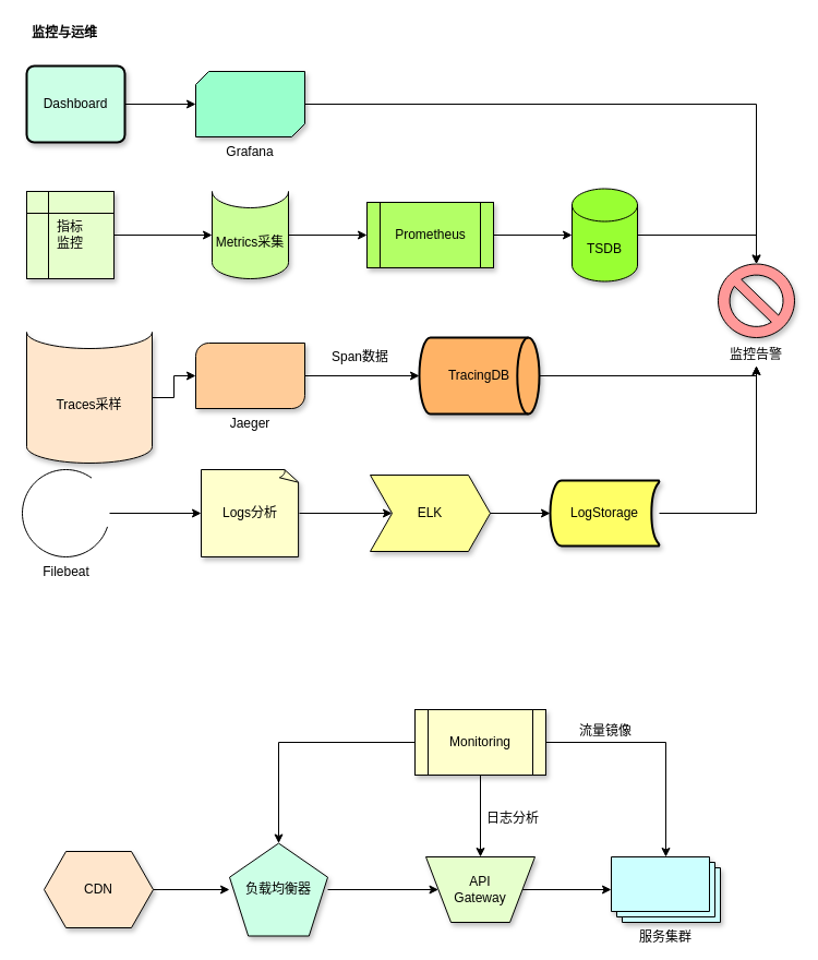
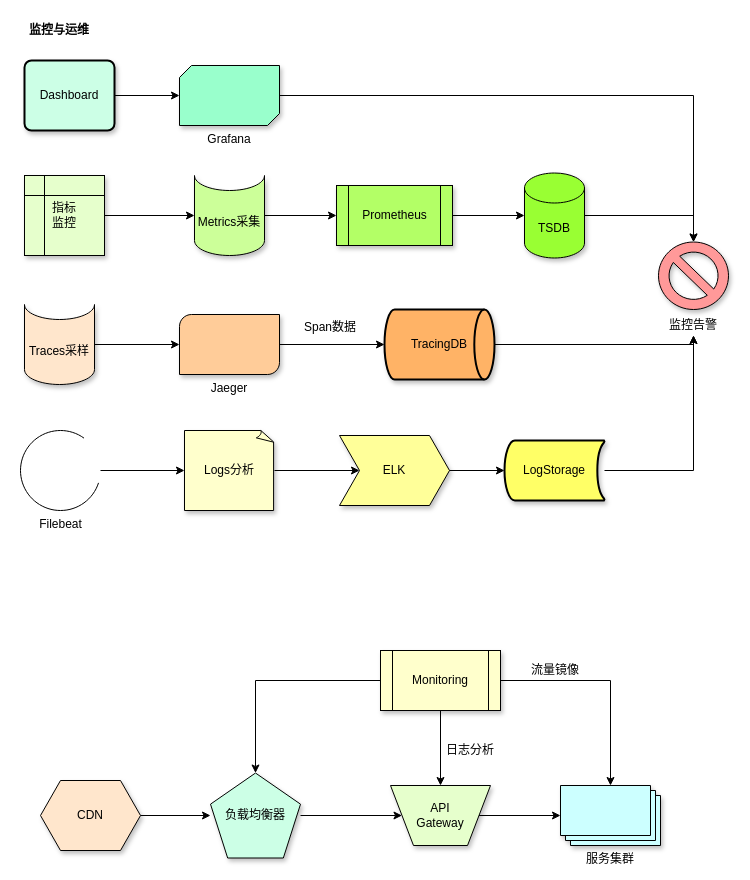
  <mxCell id="0" />
  <mxCell id="1" parent="0" />
  <mxCell id="2" value="" style="group" parent="1" vertex="1" connectable="0"><mxGeometry x="20" y="20" width="708" height="490" as="geometry" /></mxCell>
  <mxCell id="3" value="&lt;span style=&quot;font-size: 12px;&quot;&gt;&lt;b&gt;监控与运维&lt;/b&gt;&lt;/span&gt;" style="text;strokeColor=none;align=center;fillColor=none;html=1;verticalAlign=middle;whiteSpace=wrap;rounded=0;" parent="2" vertex="1"><mxGeometry x="4" width="70" height="20" as="geometry" /></mxCell>
  <mxCell id="4" value="指标&lt;br&gt;监控" style="shape=internalStorage;whiteSpace=wrap;html=1;backgroundOutline=1;fillColor=#E6FFCC;shadow=1;" parent="2" vertex="1"><mxGeometry x="4" y="155" width="80" height="80" as="geometry" /></mxCell>
  <mxCell id="5" value="Prometheus" style="shape=process;whiteSpace=wrap;html=1;backgroundOutline=1;fillColor=#B3FF66;shadow=1;" parent="2" vertex="1"><mxGeometry x="316" y="165" width="116" height="60" as="geometry" /></mxCell>
  <mxCell id="6" value="Grafana" style="verticalLabelPosition=bottom;verticalAlign=top;html=1;shape=mxgraph.basic.diag_snip_rect;dx=6;whiteSpace=wrap;fillColor=#99FFCC;shadow=1;" parent="2" vertex="1"><mxGeometry x="159" y="45" width="100" height="60" as="geometry" /></mxCell>
  <mxCell id="7" style="edgeStyle=orthogonalEdgeStyle;rounded=0;orthogonalLoop=1;jettySize=auto;html=1;" parent="2" source="8" target="9" edge="1"><mxGeometry relative="1" as="geometry" /></mxCell>
  <mxCell id="8" value="Logs分析" style="whiteSpace=wrap;html=1;shape=mxgraph.basic.document;fillColor=#FFFFCC;shadow=1;" parent="2" vertex="1"><mxGeometry x="164" y="410" width="90" height="80" as="geometry" /></mxCell>
  <mxCell id="9" value="ELK" style="shape=step;perimeter=stepPerimeter;whiteSpace=wrap;html=1;fixedSize=1;fillColor=#FFFF99;shadow=1;" parent="2" vertex="1"><mxGeometry x="319" y="415" width="110" height="70" as="geometry" /></mxCell>
- <mxCell id="10" value="Traces采样" style="shape=cylinder3;whiteSpace=wrap;html=1;boundedLbl=1;backgroundOutline=1;size=15;lid=0;fillColor=#FFE6CC;shadow=1;" parent="2" vertex="1"><mxGeometry x="4" y="284" width="115" height="120" as="geometry" /></mxCell>
+ <mxCell id="10" value="Traces采样" style="shape=cylinder3;whiteSpace=wrap;html=1;boundedLbl=1;backgroundOutline=1;size=15;lid=0;fillColor=#FFE6CC;shadow=1;" parent="2" vertex="1"><mxGeometry x="4" y="284" width="70" height="80" as="geometry" /></mxCell>
  <mxCell id="11" value="&lt;span style=&quot;text-wrap: nowrap;&quot;&gt;监控告警&lt;/span&gt;" style="text;strokeColor=none;align=center;fillColor=none;html=1;verticalAlign=middle;whiteSpace=wrap;rounded=0;" parent="2" vertex="1"><mxGeometry x="648" y="294" width="50" height="21" as="geometry" /></mxCell>
  <mxCell id="12" style="edgeStyle=orthogonalEdgeStyle;rounded=0;orthogonalLoop=1;jettySize=auto;html=1;entryX=0;entryY=0.5;entryDx=0;entryDy=0;" parent="2" source="13" target="5" edge="1"><mxGeometry relative="1" as="geometry" /></mxCell>
  <mxCell id="13" value="Metrics采集" style="shape=cylinder3;whiteSpace=wrap;html=1;boundedLbl=1;backgroundOutline=1;size=15;lid=0;fillColor=#CCFF99;shadow=1;" parent="2" vertex="1"><mxGeometry x="174" y="155" width="70" height="80" as="geometry" /></mxCell>
  <mxCell id="14" style="edgeStyle=orthogonalEdgeStyle;rounded=0;orthogonalLoop=1;jettySize=auto;html=1;entryX=0;entryY=0.5;entryDx=0;entryDy=0;entryPerimeter=0;" parent="2" source="4" target="13" edge="1"><mxGeometry relative="1" as="geometry" /></mxCell>
  <mxCell id="15" value="Jaeger" style="verticalLabelPosition=bottom;verticalAlign=top;html=1;shape=mxgraph.basic.diag_round_rect;dx=6;whiteSpace=wrap;fillColor=#FFCC99;shadow=1;" parent="2" vertex="1"><mxGeometry x="159" y="294" width="100" height="60" as="geometry" /></mxCell>
  <mxCell id="16" style="edgeStyle=orthogonalEdgeStyle;rounded=0;orthogonalLoop=1;jettySize=auto;html=1;entryX=0;entryY=0.5;entryDx=0;entryDy=0;entryPerimeter=0;" parent="2" source="10" target="15" edge="1"><mxGeometry relative="1" as="geometry" /></mxCell>
  <mxCell id="17" value="Dashboard" style="rounded=1;whiteSpace=wrap;html=1;absoluteArcSize=1;arcSize=14;strokeWidth=2;fillColor=#CCFFE6;shadow=1;" parent="2" vertex="1"><mxGeometry x="4" y="40" width="90" height="70" as="geometry" /></mxCell>
  <mxCell id="18" style="edgeStyle=orthogonalEdgeStyle;rounded=0;orthogonalLoop=1;jettySize=auto;html=1;entryX=0;entryY=0.5;entryDx=0;entryDy=0;entryPerimeter=0;" parent="2" source="17" target="6" edge="1"><mxGeometry relative="1" as="geometry" /></mxCell>
  <mxCell id="19" value="" style="verticalLabelPosition=bottom;verticalAlign=top;html=1;shape=mxgraph.basic.no_symbol;fillColor=#FF9999;shadow=1;" parent="2" vertex="1"><mxGeometry x="638" y="221.5" width="70" height="67.5" as="geometry" /></mxCell>
  <mxCell id="20" value="TSDB" style="shape=cylinder3;whiteSpace=wrap;html=1;boundedLbl=1;backgroundOutline=1;size=15;fillColor=#99FF33;shadow=1;" parent="2" vertex="1"><mxGeometry x="504" y="152.5" width="60" height="85" as="geometry" /></mxCell>
  <mxCell id="21" style="edgeStyle=orthogonalEdgeStyle;rounded=0;orthogonalLoop=1;jettySize=auto;html=1;entryX=0;entryY=0.5;entryDx=0;entryDy=0;entryPerimeter=0;" parent="2" source="5" target="20" edge="1"><mxGeometry relative="1" as="geometry" /></mxCell>
  <mxCell id="22" value="Filebeat" style="verticalLabelPosition=bottom;verticalAlign=top;html=1;shape=mxgraph.basic.arc;startAngle=0.3;endAngle=0.1;fillColor=#FF9999;" parent="2" vertex="1"><mxGeometry y="410" width="80" height="80" as="geometry" /></mxCell>
  <mxCell id="23" style="edgeStyle=orthogonalEdgeStyle;rounded=0;orthogonalLoop=1;jettySize=auto;html=1;entryX=0.5;entryY=1;entryDx=0;entryDy=0;" parent="2" source="24" target="11" edge="1"><mxGeometry relative="1" as="geometry" /></mxCell>
  <mxCell id="24" value="LogStorage" style="strokeWidth=2;html=1;shape=mxgraph.flowchart.stored_data;whiteSpace=wrap;fillColor=#FFFF66;shadow=1;" parent="2" vertex="1"><mxGeometry x="484" y="420" width="100" height="60" as="geometry" /></mxCell>
  <mxCell id="25" style="edgeStyle=orthogonalEdgeStyle;rounded=0;orthogonalLoop=1;jettySize=auto;html=1;exitX=1;exitY=0.5;exitDx=0;exitDy=0;entryX=0;entryY=0.5;entryDx=0;entryDy=0;entryPerimeter=0;" parent="2" source="9" target="24" edge="1"><mxGeometry relative="1" as="geometry" /></mxCell>
  <mxCell id="26" style="edgeStyle=orthogonalEdgeStyle;rounded=0;orthogonalLoop=1;jettySize=auto;html=1;entryX=0.5;entryY=1;entryDx=0;entryDy=0;" parent="2" source="27" target="11" edge="1"><mxGeometry relative="1" as="geometry"><Array as="points"><mxPoint x="673" y="324" /></Array></mxGeometry></mxCell>
  <mxCell id="27" value="TracingDB" style="strokeWidth=2;html=1;shape=mxgraph.flowchart.direct_data;whiteSpace=wrap;fillColor=#FFB366;shadow=1;" parent="2" vertex="1"><mxGeometry x="364" y="289" width="110" height="70" as="geometry" /></mxCell>
  <mxCell id="28" style="edgeStyle=orthogonalEdgeStyle;rounded=0;orthogonalLoop=1;jettySize=auto;html=1;entryX=0;entryY=0.5;entryDx=0;entryDy=0;entryPerimeter=0;" parent="2" source="15" target="27" edge="1"><mxGeometry relative="1" as="geometry" /></mxCell>
  <mxCell id="29" value="Span数据" style="text;strokeColor=none;align=center;fillColor=none;html=1;verticalAlign=middle;whiteSpace=wrap;rounded=0;" parent="2" vertex="1"><mxGeometry x="282" y="294" width="56" height="26" as="geometry" /></mxCell>
  <mxCell id="30" style="edgeStyle=orthogonalEdgeStyle;rounded=0;orthogonalLoop=1;jettySize=auto;html=1;entryX=0;entryY=0.5;entryDx=0;entryDy=0;entryPerimeter=0;" parent="2" source="22" target="8" edge="1"><mxGeometry relative="1" as="geometry" /></mxCell>
  <mxCell id="31" style="edgeStyle=orthogonalEdgeStyle;rounded=0;orthogonalLoop=1;jettySize=auto;html=1;entryX=0.5;entryY=0;entryDx=0;entryDy=0;entryPerimeter=0;" parent="2" source="6" target="19" edge="1"><mxGeometry relative="1" as="geometry" /></mxCell>
  <mxCell id="32" style="edgeStyle=orthogonalEdgeStyle;rounded=0;orthogonalLoop=1;jettySize=auto;html=1;entryX=0.5;entryY=0;entryDx=0;entryDy=0;entryPerimeter=0;" parent="2" source="20" target="19" edge="1"><mxGeometry relative="1" as="geometry" /></mxCell>
  <mxCell id="33" value="" style="group" vertex="1" connectable="0" parent="1"><mxGeometry x="40" y="630" width="620" height="227.5" as="geometry" /></mxCell>
  <mxCell id="34" style="edgeStyle=orthogonalEdgeStyle;rounded=0;orthogonalLoop=1;jettySize=auto;html=1;exitX=1;exitY=0.5;exitDx=0;exitDy=0;" edge="1" parent="33" source="35" target="37"><mxGeometry relative="1" as="geometry" /></mxCell>
  <mxCell id="35" value="CDN" style="shape=hexagon;perimeter=hexagonPerimeter2;whiteSpace=wrap;html=1;fixedSize=1;fillColor=#FFE6CC;shadow=1;" vertex="1" parent="33"><mxGeometry y="150" width="100" height="70" as="geometry" /></mxCell>
  <mxCell id="36" style="edgeStyle=orthogonalEdgeStyle;rounded=0;orthogonalLoop=1;jettySize=auto;html=1;" edge="1" parent="33" source="37" target="39"><mxGeometry relative="1" as="geometry" /></mxCell>
  <mxCell id="37" value="负载均衡器" style="whiteSpace=wrap;html=1;shape=mxgraph.basic.pentagon;fillColor=#CCFFE6;shadow=1;" vertex="1" parent="33"><mxGeometry x="170" y="142.5" width="90" height="85" as="geometry" /></mxCell>
  <mxCell id="38" style="edgeStyle=orthogonalEdgeStyle;rounded=0;orthogonalLoop=1;jettySize=auto;html=1;" edge="1" parent="33" source="39" target="40"><mxGeometry relative="1" as="geometry" /></mxCell>
  <mxCell id="39" value="API&lt;br&gt;Gateway" style="verticalLabelPosition=middle;verticalAlign=middle;html=1;shape=trapezoid;perimeter=trapezoidPerimeter;whiteSpace=wrap;size=0.23;arcSize=10;flipV=1;labelPosition=center;align=center;fillColor=#E6FFCC;shadow=1;" vertex="1" parent="33"><mxGeometry x="350" y="155" width="100" height="60" as="geometry" /></mxCell>
  <mxCell id="40" value="服务集群" style="verticalLabelPosition=bottom;verticalAlign=top;html=1;shape=mxgraph.basic.layered_rect;dx=10;outlineConnect=0;whiteSpace=wrap;fillColor=#CCFFFF;shadow=1;" vertex="1" parent="33"><mxGeometry x="520" y="155" width="100" height="60" as="geometry" /></mxCell>
  <mxCell id="41" style="edgeStyle=orthogonalEdgeStyle;rounded=0;orthogonalLoop=1;jettySize=auto;html=1;" edge="1" parent="33" source="44" target="37"><mxGeometry relative="1" as="geometry" /></mxCell>
  <mxCell id="42" style="edgeStyle=orthogonalEdgeStyle;rounded=0;orthogonalLoop=1;jettySize=auto;html=1;entryX=0.5;entryY=0;entryDx=0;entryDy=0;" edge="1" parent="33" source="44" target="39"><mxGeometry relative="1" as="geometry" /></mxCell>
  <mxCell id="43" style="edgeStyle=orthogonalEdgeStyle;rounded=0;orthogonalLoop=1;jettySize=auto;html=1;" edge="1" parent="33" source="44" target="40"><mxGeometry relative="1" as="geometry" /></mxCell>
  <mxCell id="44" value="Monitoring" style="shape=process;whiteSpace=wrap;html=1;backgroundOutline=1;fillColor=#FFFFCC;shadow=1;" vertex="1" parent="33"><mxGeometry x="340" y="20" width="120" height="60" as="geometry" /></mxCell>
  <mxCell id="45" value="日志分析" style="text;strokeColor=none;align=center;fillColor=none;html=1;verticalAlign=middle;whiteSpace=wrap;rounded=0;" vertex="1" parent="33"><mxGeometry x="400" y="110" width="60" height="20" as="geometry" /></mxCell>
  <mxCell id="46" value="流量镜像" style="text;strokeColor=none;align=center;fillColor=none;html=1;verticalAlign=middle;whiteSpace=wrap;rounded=0;" vertex="1" parent="33"><mxGeometry x="490" y="30" width="50" height="20" as="geometry" /></mxCell>
